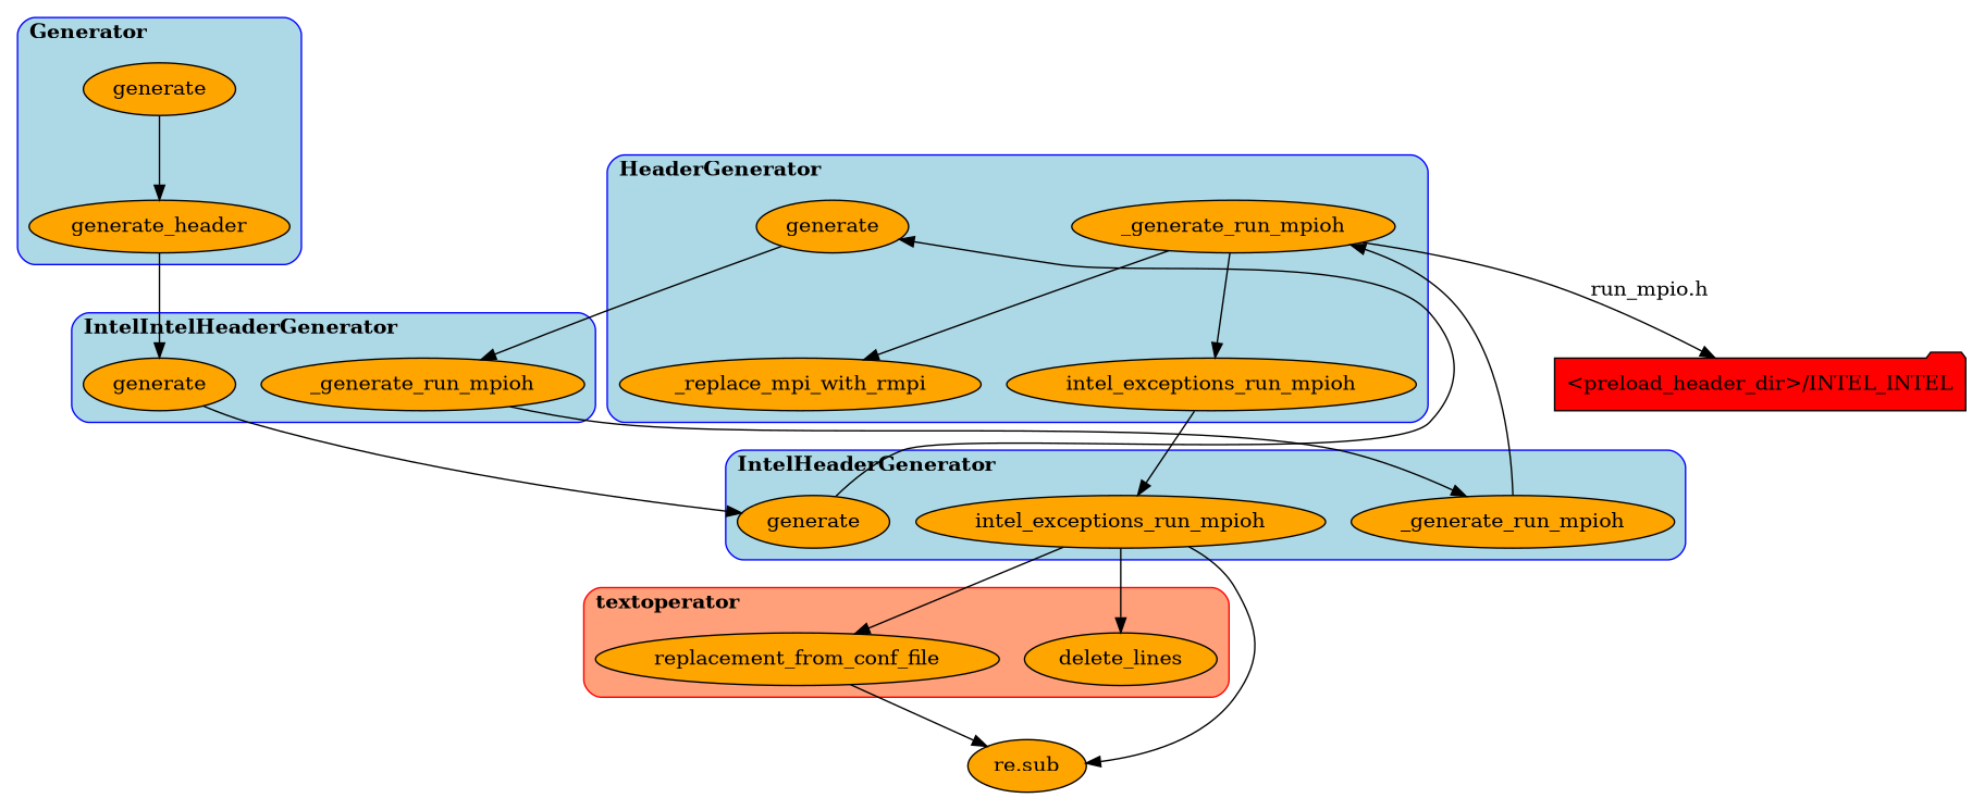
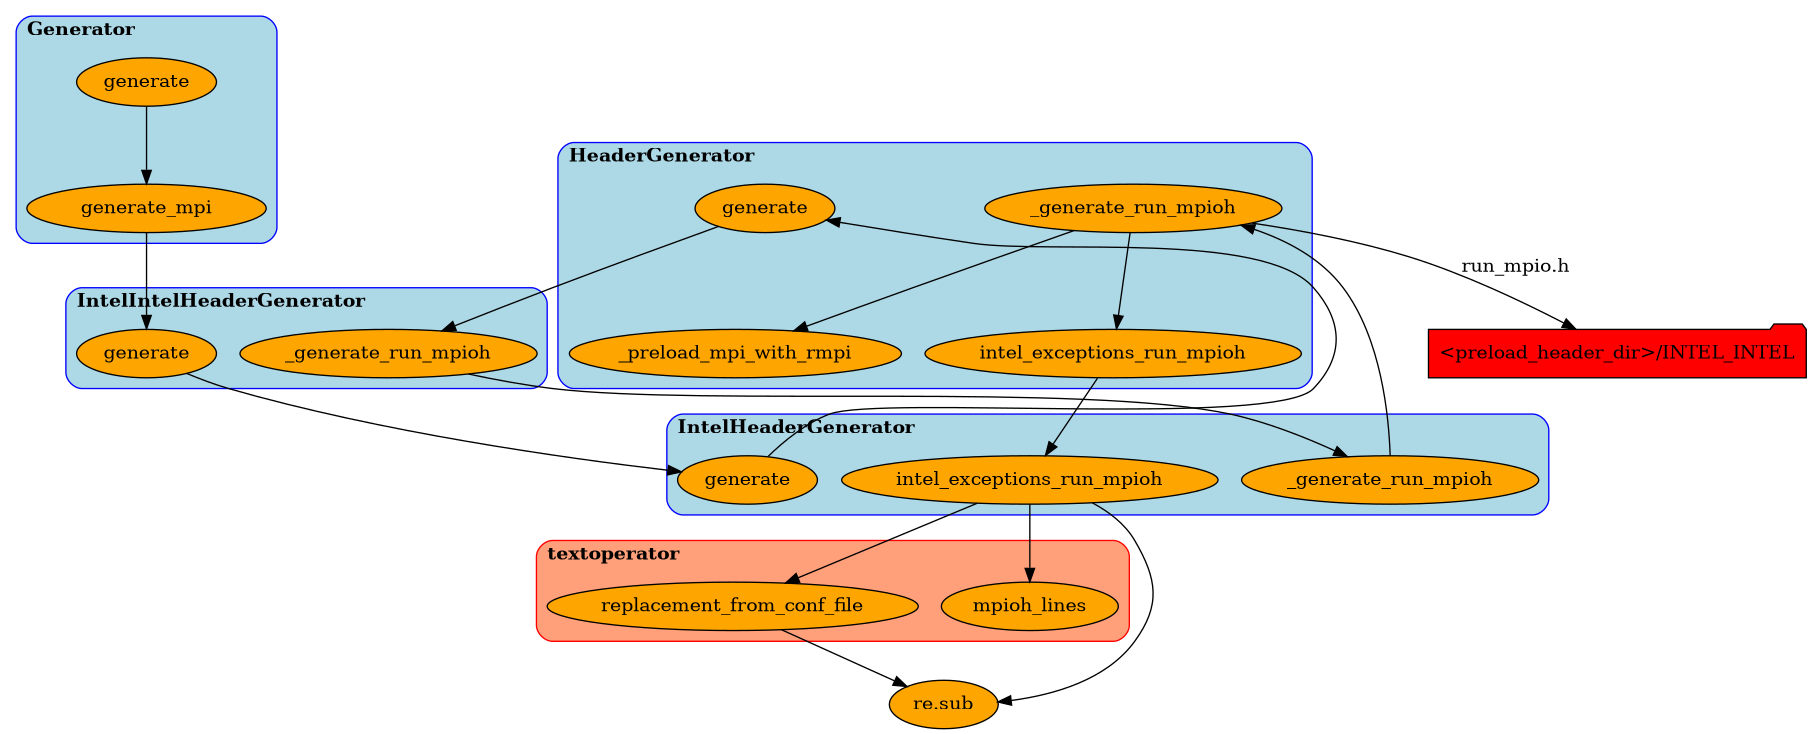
  digraph {
    rankdir=TB
    node [fillcolor=orange shape=ellipse style=filled]
    n1 [label=generate]
-   n2 [label=generate_header]
+   n2 [label=generate_mpi]
    n3 [label=generate]
    n4 [label=_generate_run_mpioh]
    n5 [label=generate]
    n6 [label=_generate_run_mpioh]
    n7 [label=intel_exceptions_run_mpioh]
    n8 [label=generate]
    n9 [label=_generate_run_mpioh]
-   n10 [label=_replace_mpi_with_rmpi]
+   n10 [label=_preload_mpi_with_rmpi]
    n11 [label=intel_exceptions_run_mpioh]
    n12 [label=replacement_from_conf_file]
-   n13 [label=delete_lines]
+   n13 [label=mpioh_lines]
    n14 [label="re.sub"]
    n15 [fillcolor=red label="<preload_header_dir>/INTEL_INTEL" shape=folder]
    subgraph cluster_1 {
      bgcolor=lightblue
      color=blue
      label=<<B>Generator</B>>
      labeljust=l
      style=rounded
      n1
      n2
    }
    subgraph cluster_2 {
      bgcolor=lightblue
      color=blue
      label=<<B>IntelIntelHeaderGenerator</B>>
      labeljust=l
      style=rounded
      n3
      n4
    }
    subgraph cluster_3 {
      bgcolor=lightblue
      color=blue
      label=<<B>IntelHeaderGenerator</B>>
      labeljust=l
      style=rounded
      n5
      n6
      n7
    }
    subgraph cluster_4 {
      bgcolor=lightblue
      color=blue
      label=<<B>HeaderGenerator</B>>
      labeljust=l
      style=rounded
      n8
      n9
      n10
      n11
    }
    subgraph cluster_5 {
      bgcolor=lightsalmon
      color=red
      label=<<B>textoperator</B>>
      labeljust=l
      style=rounded
      n12
      n13
    }
    n1 -> n2
    n2 -> n3
    n3 -> n5
    n4 -> n6
    n5 -> n8
    n6 -> n9
    n7 -> n12
    n7 -> n13
    n7 -> n14
    n8 -> n4
    n9 -> n10
    n9 -> n11
    n9 -> n15 [label="run_mpio.h"]
    n11 -> n7
    n12 -> n14
  }
